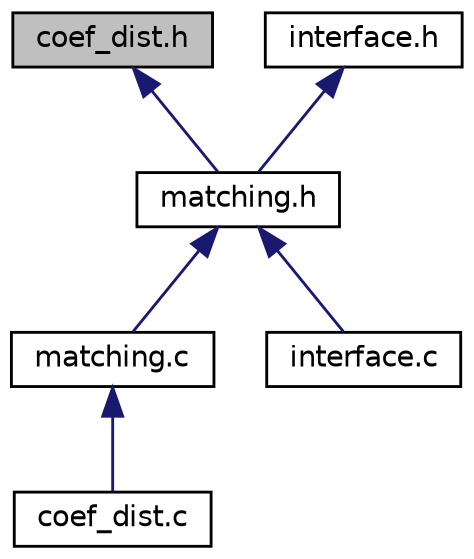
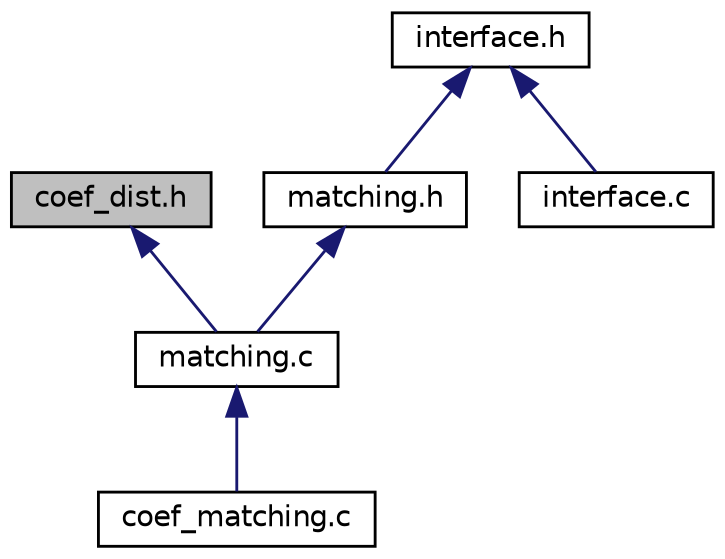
  digraph {
    node [color=black fillcolor=white fontname=Helvetica fontsize=10 shape=record style=filled]
    edge [color=midnightblue dir=back fontname=Helvetica fontsize=10 labelfontname=Helvetica labelfontsize=10 style=solid]
    n1 [fillcolor=grey75 fontcolor=black height=0.2 label="coef_dist.h" width=0.4]
    n2 [height=0.2 label="matching.h" width=0.4]
    n3 [height=0.2 label="matching.c" width=0.4]
-   n4 [height=0.2 label="coef_dist.c" width=0.4]
+   n4 [height=0.2 label="coef_matching.c" width=0.4]
    n5 [height=0.2 label="interface.h" width=0.4]
    n6 [height=0.2 label="interface.c" width=0.4]
-   n1 -> n2
+   n1 -> n3
    n2 -> n3
    n3 -> n4
    n5 -> n2
-   n2 -> n6
+   n5 -> n6
  }
